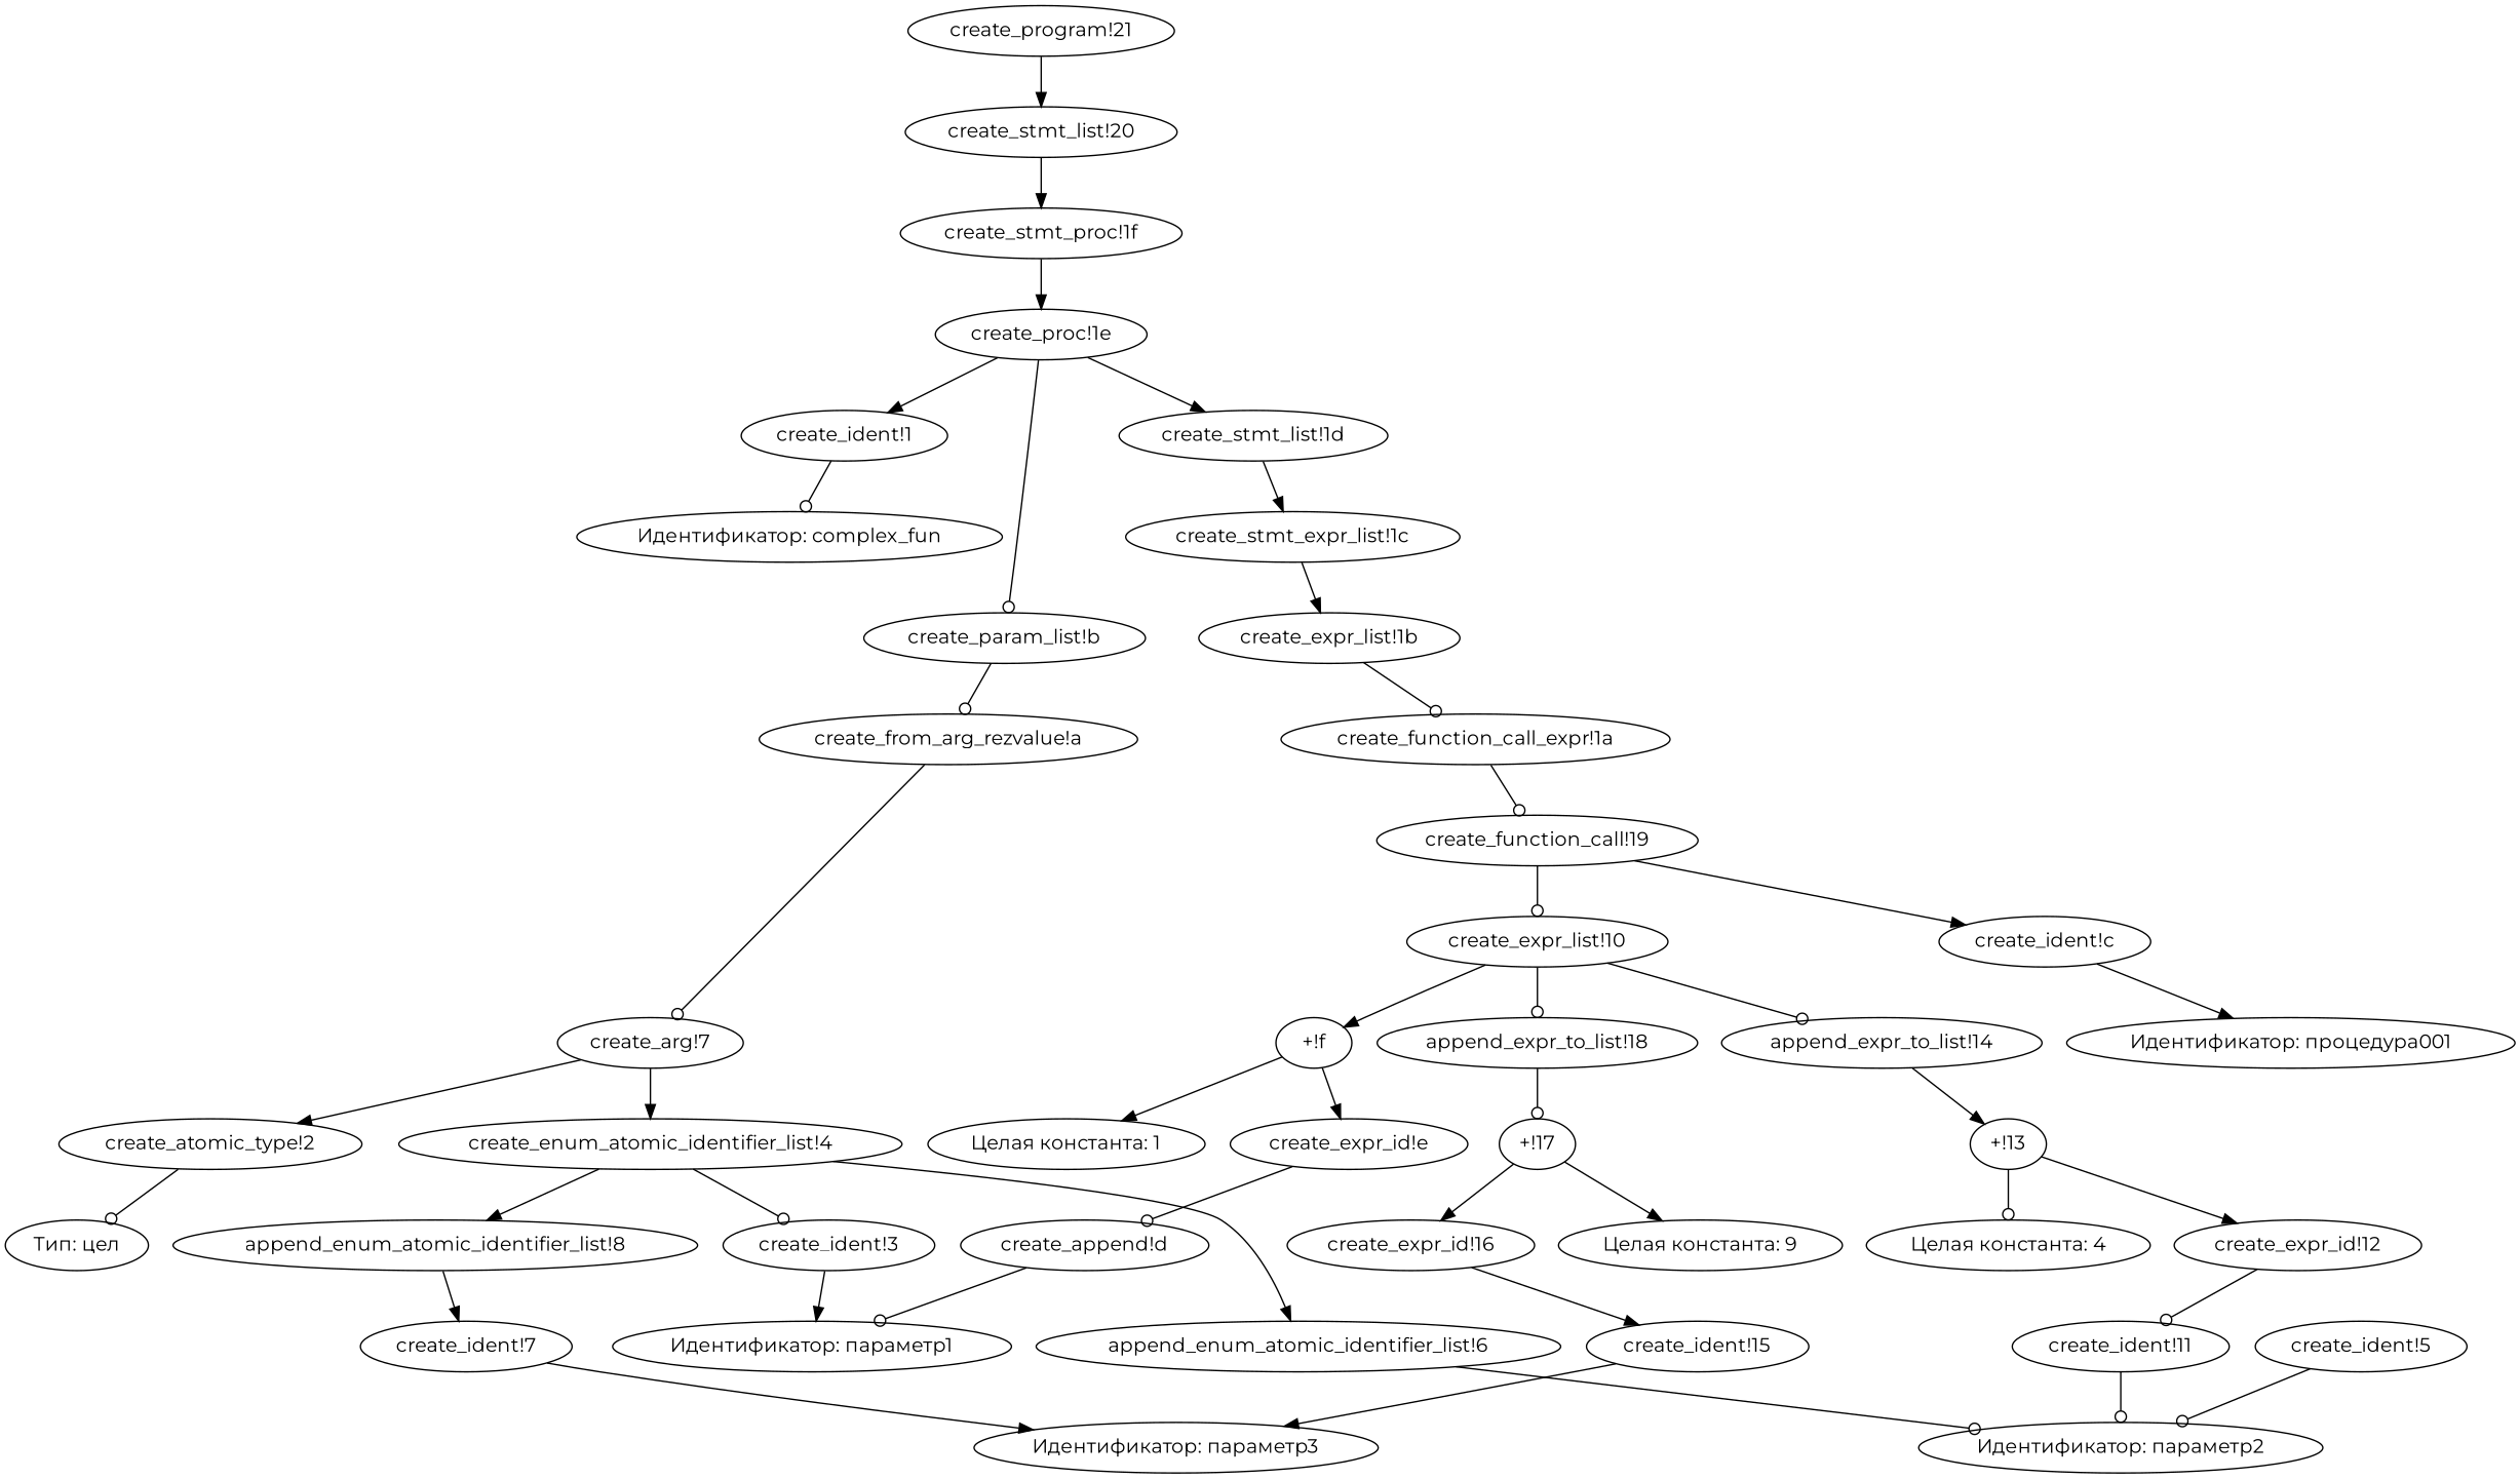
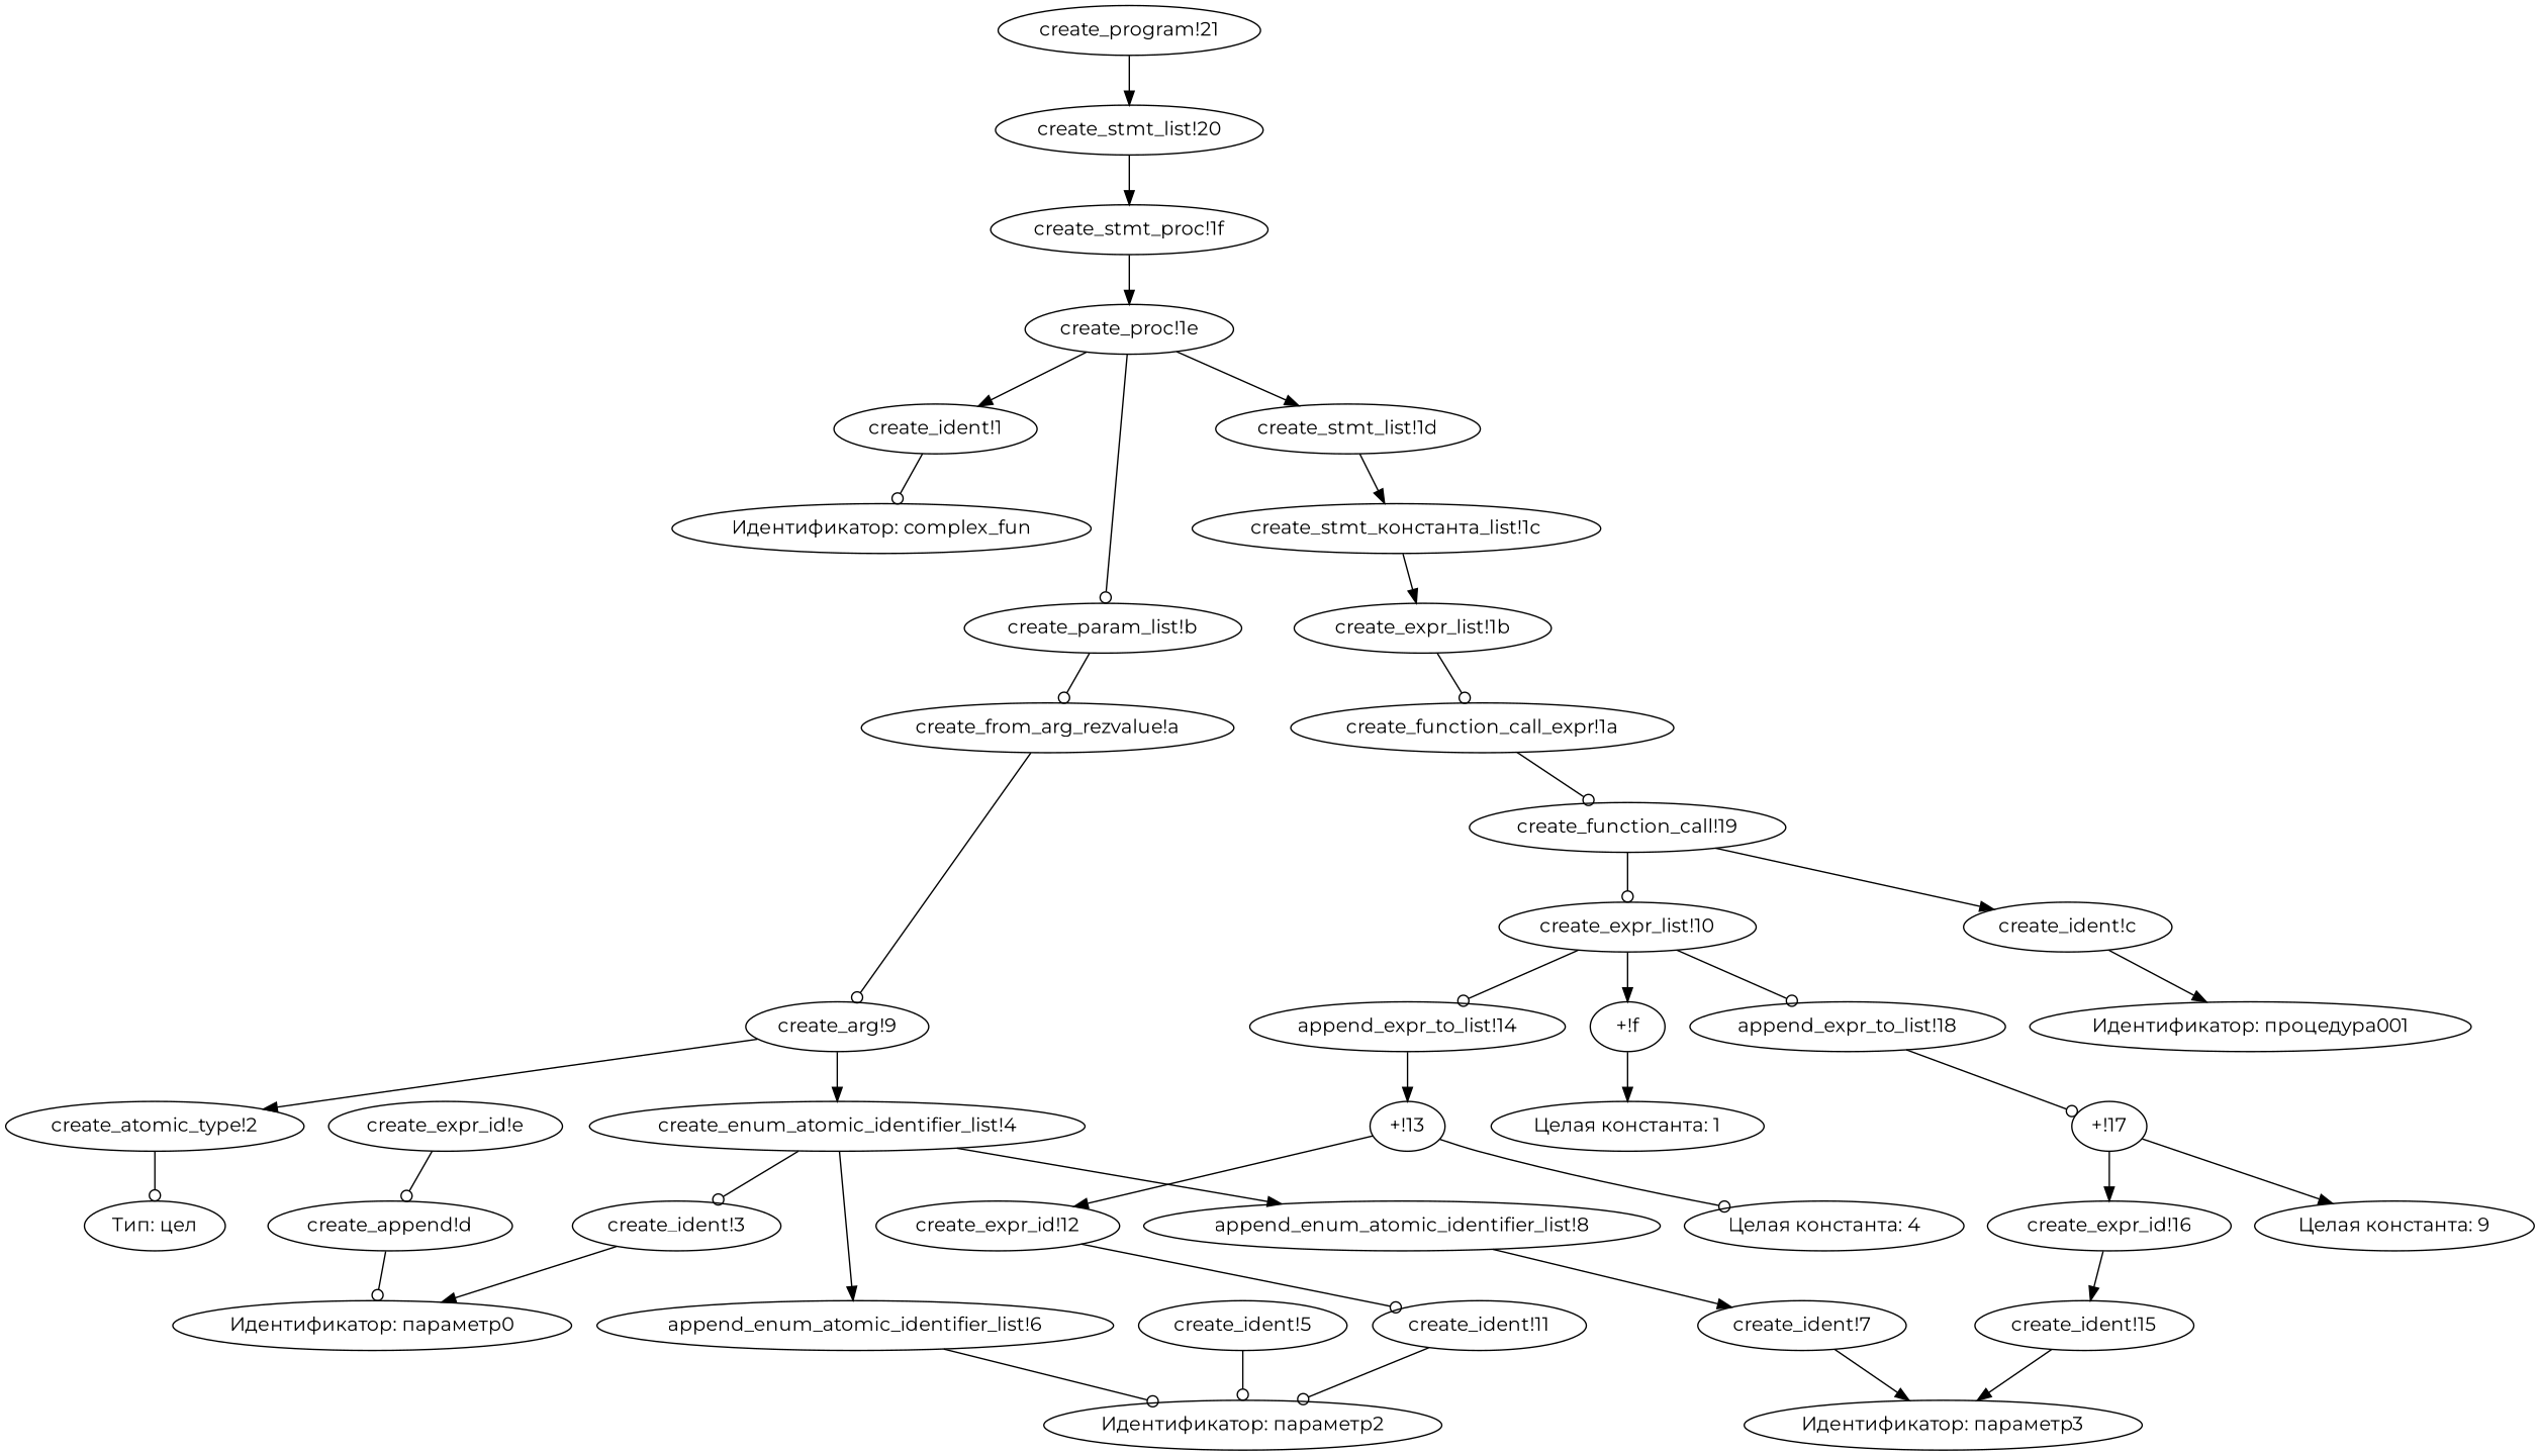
  digraph {
    fontname=Montserrat
    node [fontname=Montserrat]
    edge [arrowhead=normal fontname=Montserrat]
    "create_ident!1"
    "Идентификатор: complex_fun"
    "create_atomic_type!2"
    "Тип: цел"
    "create_ident!3"
-   "Идентификатор: параметр1"
+   "Идентификатор: параметр1" [label="Идентификатор: параметр0"]
    "create_enum_atomic_identifier_list!4"
    "append_enum_atomic_identifier_list!6"
    "append_enum_atomic_identifier_list!8"
    "Идентификатор: параметр2"
    "create_ident!7"
    "create_ident!5"
    "Идентификатор: параметр3"
-   "create_arg!9" [label="create_arg!7"]
+   "create_arg!9"
    "create_from_arg_rezvalue!a"
    "create_param_list!b"
    "create_ident!c"
    "Идентификатор: процедура001"
    n19 [label="create_append!d"]
    "create_expr_id!e"
    "+!f"
    "Целая константа: 1"
    "create_expr_list!10"
    "append_expr_to_list!14"
    "append_expr_to_list!18"
    "+!13"
    "+!17"
    "create_ident!11"
    "create_expr_id!12"
    "Целая константа: 4"
    "create_ident!15"
    "create_expr_id!16"
    "Целая константа: 9"
    "create_function_call!19"
    "create_function_call_expr!1a"
    "create_expr_list!1b"
-   "create_stmt_expr_list!1c"
+   "create_stmt_expr_list!1c" [label="create_stmt_константа_list!1c"]
    "create_stmt_list!1d"
    "create_proc!1e"
    "create_stmt_proc!1f"
    "create_stmt_list!20"
    "create_program!21"
    "create_ident!1" -> "Идентификатор: complex_fun" [arrowhead=odot]
    "create_atomic_type!2" -> "Тип: цел" [arrowhead=odot]
    "create_ident!3" -> "Идентификатор: параметр1"
    "create_enum_atomic_identifier_list!4" -> "create_ident!3" [arrowhead=odot]
    "create_enum_atomic_identifier_list!4" -> "append_enum_atomic_identifier_list!6"
    "create_enum_atomic_identifier_list!4" -> "append_enum_atomic_identifier_list!8"
    "append_enum_atomic_identifier_list!6" -> "Идентификатор: параметр2" [arrowhead=odot]
    "append_enum_atomic_identifier_list!8" -> "create_ident!7"
    "create_ident!7" -> "Идентификатор: параметр3"
    "create_ident!5" -> "Идентификатор: параметр2" [arrowhead=odot]
    "create_arg!9" -> "create_atomic_type!2"
    "create_arg!9" -> "create_enum_atomic_identifier_list!4"
    "create_from_arg_rezvalue!a" -> "create_arg!9" [arrowhead=odot]
    "create_param_list!b" -> "create_from_arg_rezvalue!a" [arrowhead=odot]
    "create_ident!c" -> "Идентификатор: процедура001"
    n19 -> "Идентификатор: параметр1" [arrowhead=odot]
    "create_expr_id!e" -> n19 [arrowhead=odot]
-   "+!f" -> "create_expr_id!e"
    "+!f" -> "Целая константа: 1"
    "create_expr_list!10" -> "+!f"
    "create_expr_list!10" -> "append_expr_to_list!14" [arrowhead=odot]
    "create_expr_list!10" -> "append_expr_to_list!18" [arrowhead=odot]
    "append_expr_to_list!14" -> "+!13"
    "append_expr_to_list!18" -> "+!17" [arrowhead=odot]
    "+!13" -> "create_expr_id!12"
    "+!13" -> "Целая константа: 4" [arrowhead=odot]
    "+!17" -> "create_expr_id!16"
    "+!17" -> "Целая константа: 9"
    "create_ident!11" -> "Идентификатор: параметр2" [arrowhead=odot]
    "create_expr_id!12" -> "create_ident!11" [arrowhead=odot]
    "create_ident!15" -> "Идентификатор: параметр3"
    "create_expr_id!16" -> "create_ident!15"
    "create_function_call!19" -> "create_ident!c"
    "create_function_call!19" -> "create_expr_list!10" [arrowhead=odot]
    "create_function_call_expr!1a" -> "create_function_call!19" [arrowhead=odot]
    "create_expr_list!1b" -> "create_function_call_expr!1a" [arrowhead=odot]
    "create_stmt_expr_list!1c" -> "create_expr_list!1b"
    "create_stmt_list!1d" -> "create_stmt_expr_list!1c"
    "create_proc!1e" -> "create_ident!1"
    "create_proc!1e" -> "create_param_list!b" [arrowhead=odot]
    "create_proc!1e" -> "create_stmt_list!1d"
    "create_stmt_proc!1f" -> "create_proc!1e"
    "create_stmt_list!20" -> "create_stmt_proc!1f"
    "create_program!21" -> "create_stmt_list!20"
  }
